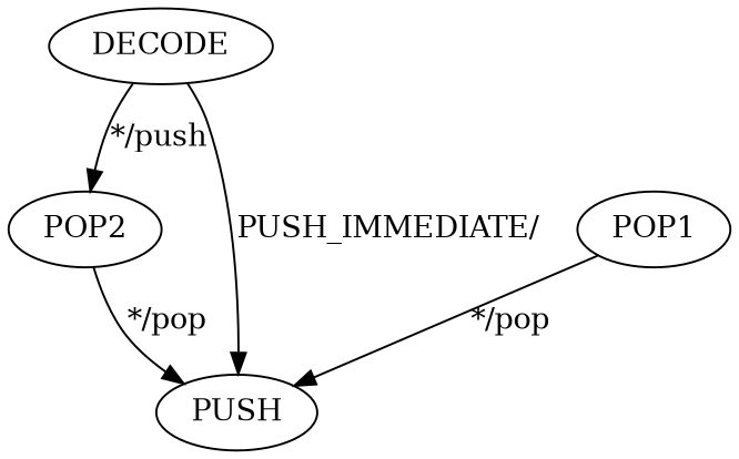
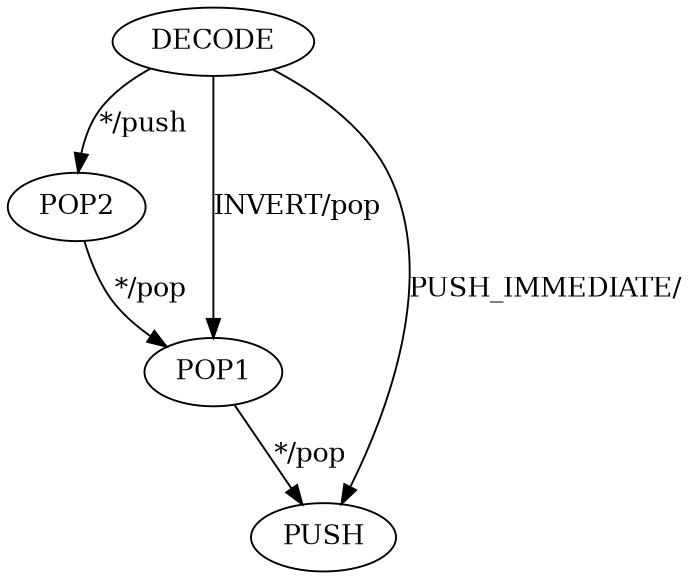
  digraph {
    DECODE
    POP2
    POP1
    PUSH
    DECODE -> POP2 [label="*/push"]
+   DECODE -> POP1 [label="INVERT/pop"]
    DECODE -> PUSH [label="PUSH_IMMEDIATE/"]
-   POP2 -> PUSH [label="*/pop"]
+   POP2 -> POP1 [label="*/pop"]
    POP1 -> PUSH [label="*/pop"]
  }
